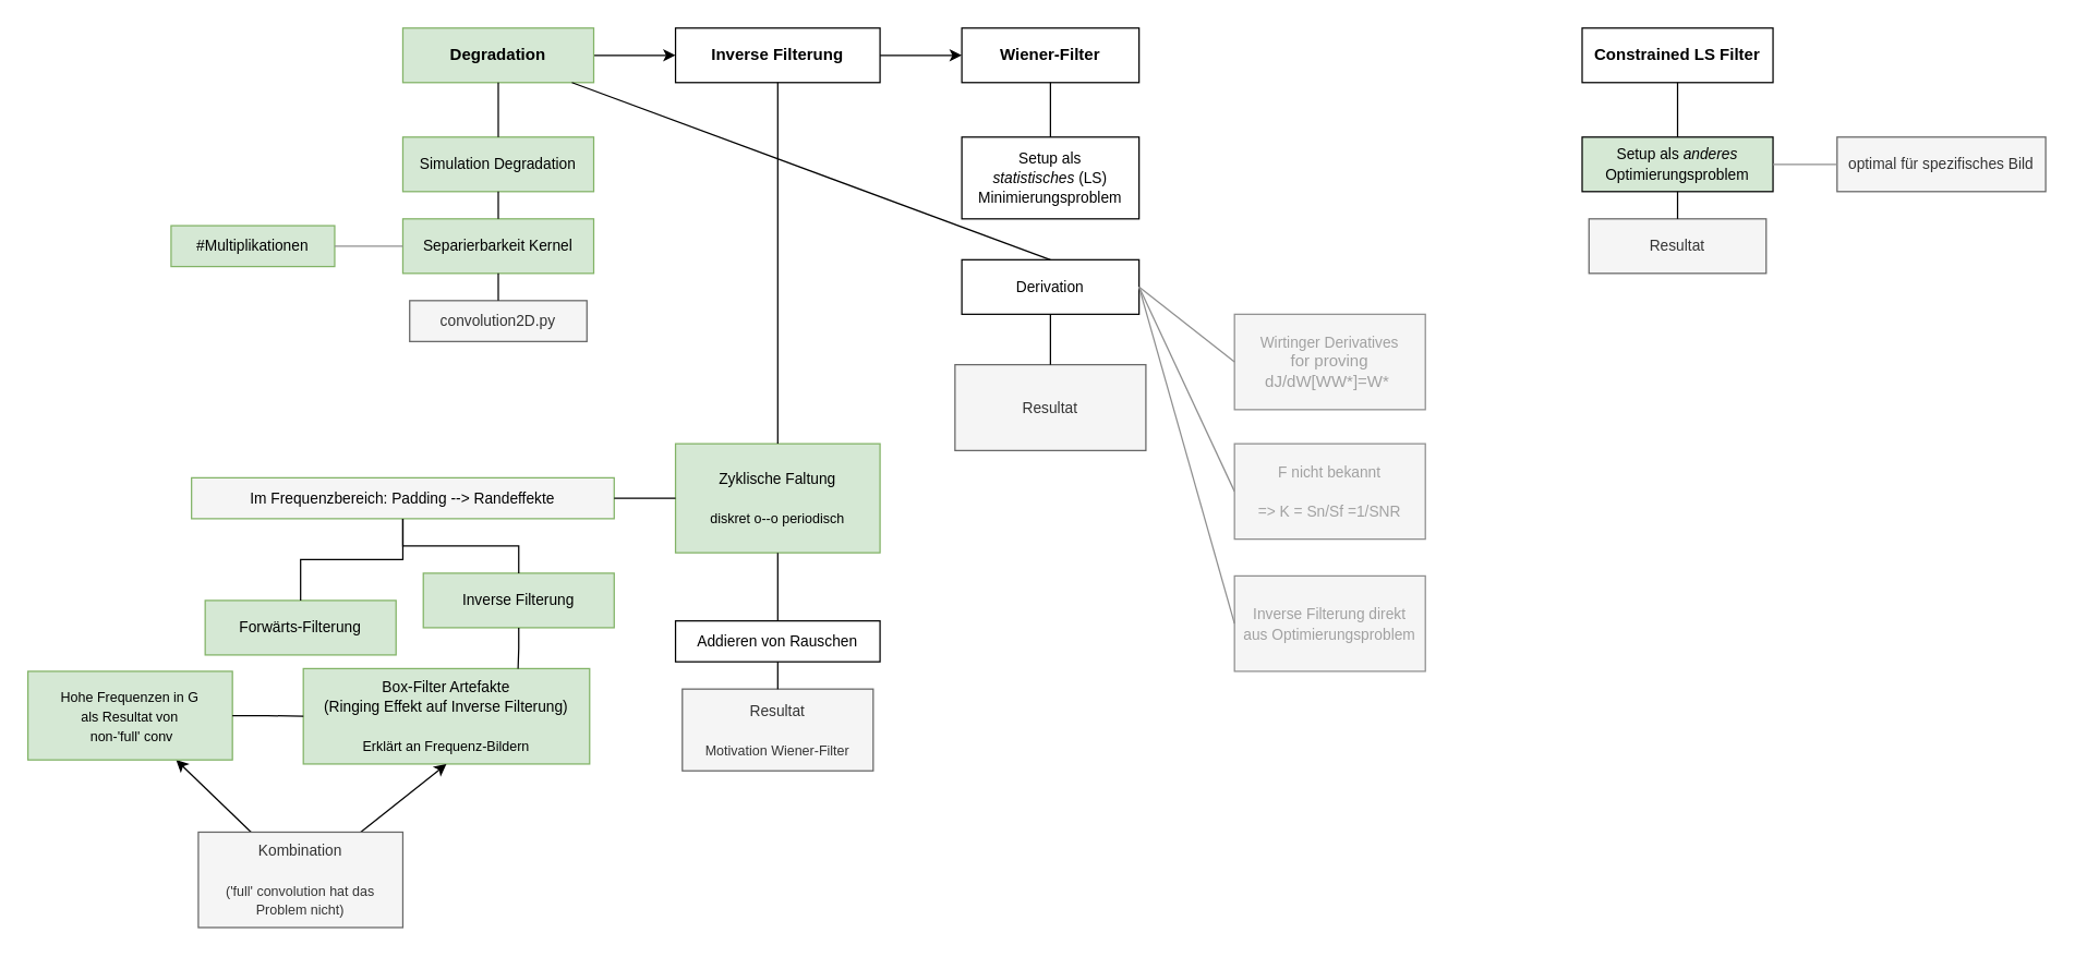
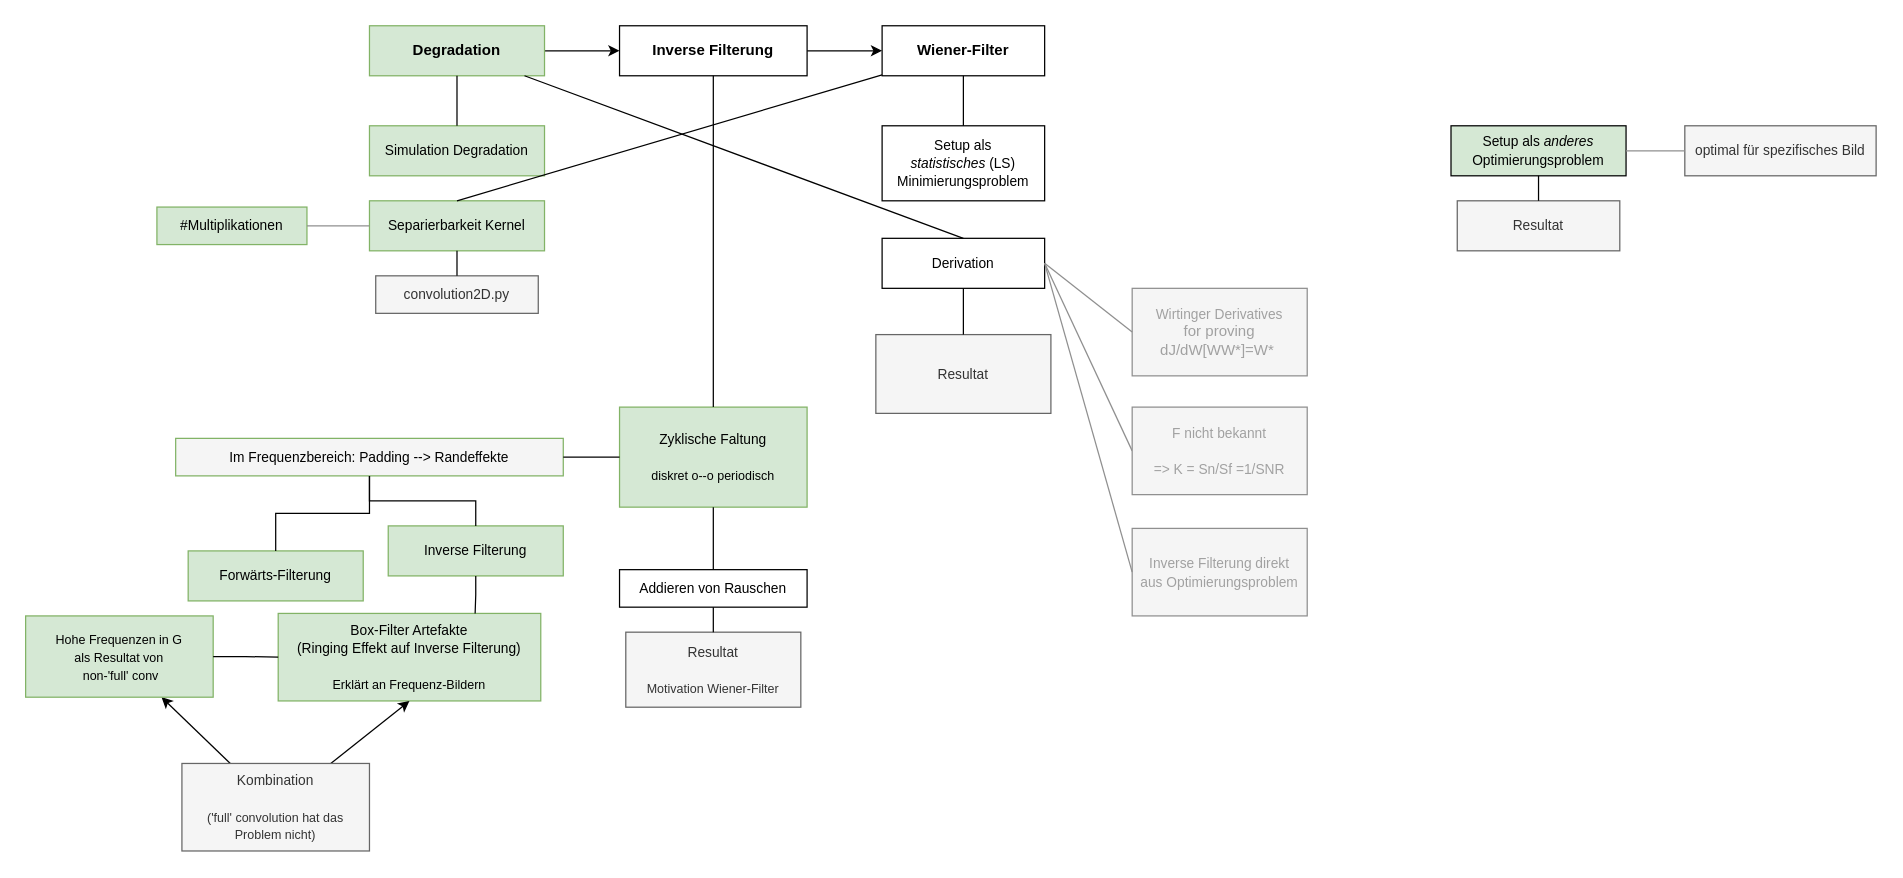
  <mxCell id="0" />
  <mxCell id="1" parent="0" />
  <mxCell id="2" style="edgeStyle=orthogonalEdgeStyle;rounded=0;orthogonalLoop=1;jettySize=auto;html=1;entryX=0;entryY=0.5;entryDx=0;entryDy=0;" parent="1" source="3" target="12" edge="1"><mxGeometry relative="1" as="geometry" /></mxCell>
  <mxCell id="3" value="&lt;b&gt;Inverse Filterung&lt;/b&gt;" style="rounded=0;whiteSpace=wrap;html=1;" parent="1" vertex="1"><mxGeometry x="495" y="20" width="150" height="40" as="geometry" /></mxCell>
  <mxCell id="4" value="&lt;font style=&quot;font-size: 11px;&quot;&gt;Separierbarkeit Kernel&lt;/font&gt;" style="rounded=0;whiteSpace=wrap;html=1;fillColor=#d5e8d4;strokeColor=#82b366;" parent="1" vertex="1"><mxGeometry x="295" y="160" width="140" height="40" as="geometry" /></mxCell>
  <mxCell id="5" style="edgeStyle=orthogonalEdgeStyle;rounded=0;orthogonalLoop=1;jettySize=auto;html=1;exitX=1;exitY=0.5;exitDx=0;exitDy=0;" parent="1" source="6" target="3" edge="1"><mxGeometry relative="1" as="geometry" /></mxCell>
  <mxCell id="6" value="Degradation" style="rounded=0;whiteSpace=wrap;html=1;fontStyle=1;fillColor=#d5e8d4;strokeColor=#82b366;" parent="1" vertex="1"><mxGeometry x="295" y="20" width="140" height="40" as="geometry" /></mxCell>
  <mxCell id="7" value="&lt;font style=&quot;&quot;&gt;&lt;font style=&quot;font-size: 11px;&quot;&gt;Zyklische Faltung&lt;/font&gt;&lt;br&gt;&lt;br&gt;&lt;span style=&quot;font-size: 10px;&quot;&gt;diskret o--o periodisch&lt;/span&gt;&lt;br&gt;&lt;/font&gt;" style="rounded=0;whiteSpace=wrap;html=1;fillColor=#d5e8d4;strokeColor=#82b366;" parent="1" vertex="1"><mxGeometry x="495" y="325" width="150" height="80" as="geometry" /></mxCell>
  <mxCell id="8" value="&lt;font style=&quot;font-size: 11px;&quot;&gt;Simulation Degradation&lt;br&gt;&lt;/font&gt;" style="rounded=0;whiteSpace=wrap;html=1;fillColor=#d5e8d4;strokeColor=#82b366;" parent="1" vertex="1"><mxGeometry x="295" y="100" width="140" height="40" as="geometry" /></mxCell>
  <mxCell id="9" value="" style="endArrow=none;html=1;rounded=0;exitX=0.5;exitY=0;exitDx=0;exitDy=0;entryX=0.5;entryY=1;entryDx=0;entryDy=0;" parent="1" source="8" target="6" edge="1"><mxGeometry width="50" height="50" relative="1" as="geometry"><mxPoint x="575" y="110" as="sourcePoint" /><mxPoint x="575" y="85" as="targetPoint" /></mxGeometry></mxCell>
- <mxCell id="10" value="" style="endArrow=none;html=1;rounded=0;exitX=0.5;exitY=0;exitDx=0;exitDy=0;entryX=0.5;entryY=1;entryDx=0;entryDy=0;" parent="1" source="4" target="8" edge="1"><mxGeometry width="50" height="50" relative="1" as="geometry"><mxPoint x="385" y="100" as="sourcePoint" /><mxPoint x="385" y="70" as="targetPoint" /></mxGeometry></mxCell>
+ <mxCell id="10" value="" style="endArrow=none;html=1;rounded=0;exitX=0.5;exitY=0;exitDx=0;exitDy=0;" parent="1" source="4" target="12" edge="1"><mxGeometry width="50" height="50" relative="1" as="geometry"><mxPoint x="385" y="100" as="sourcePoint" /><mxPoint x="385" y="70" as="targetPoint" /></mxGeometry></mxCell>
  <mxCell id="11" value="&lt;font style=&quot;font-size: 11px;&quot;&gt;Addieren von Rauschen&lt;br&gt;&lt;/font&gt;" style="rounded=0;whiteSpace=wrap;html=1;" parent="1" vertex="1"><mxGeometry x="495" y="455" width="150" height="30" as="geometry" /></mxCell>
  <mxCell id="12" value="&lt;b&gt;Wiener-Filter&lt;/b&gt;" style="rounded=0;whiteSpace=wrap;html=1;" parent="1" vertex="1"><mxGeometry x="705" y="20" width="130" height="40" as="geometry" /></mxCell>
  <mxCell id="13" value="&lt;font style=&quot;font-size: 11px;&quot;&gt;Setup als &lt;i&gt;statistisches&amp;nbsp;&lt;/i&gt;(LS) Minimierungsproblem&lt;br&gt;&lt;/font&gt;" style="rounded=0;whiteSpace=wrap;html=1;" parent="1" vertex="1"><mxGeometry x="705" y="100" width="130" height="60" as="geometry" /></mxCell>
  <mxCell id="14" value="" style="endArrow=none;html=1;rounded=0;exitX=0.5;exitY=0;exitDx=0;exitDy=0;entryX=0.5;entryY=1;entryDx=0;entryDy=0;" parent="1" source="7" target="3" edge="1"><mxGeometry width="50" height="50" relative="1" as="geometry"><mxPoint x="590" y="220" as="sourcePoint" /><mxPoint x="570" y="140" as="targetPoint" /></mxGeometry></mxCell>
  <mxCell id="15" value="&lt;font style=&quot;font-size: 11px;&quot;&gt;Derivation&lt;br&gt;&lt;/font&gt;" style="rounded=0;whiteSpace=wrap;html=1;" parent="1" vertex="1"><mxGeometry x="705" y="190" width="130" height="40" as="geometry" /></mxCell>
  <mxCell id="16" value="&lt;font style=&quot;&quot;&gt;&lt;span style=&quot;font-size: 11px;&quot;&gt;Wirtinger Derivatives&lt;/span&gt;&lt;br&gt;for proving dJ/dW[WW*]=W*&amp;nbsp;&lt;br&gt;&lt;/font&gt;" style="rounded=0;whiteSpace=wrap;html=1;fillColor=#f5f5f5;strokeColor=#8F8F8F;fontColor=#A1A1A1;" parent="1" vertex="1"><mxGeometry x="905" y="230" width="140" height="70" as="geometry" /></mxCell>
  <mxCell id="17" value="" style="endArrow=none;html=1;rounded=0;exitX=0.5;exitY=0;exitDx=0;exitDy=0;entryX=0.5;entryY=1;entryDx=0;entryDy=0;" parent="1" source="13" target="12" edge="1"><mxGeometry width="50" height="50" relative="1" as="geometry"><mxPoint x="580" y="110" as="sourcePoint" /><mxPoint x="580" y="70" as="targetPoint" /></mxGeometry></mxCell>
  <mxCell id="18" value="" style="endArrow=none;html=1;rounded=0;exitX=0.5;exitY=0;exitDx=0;exitDy=0;" parent="1" source="15" target="6" edge="1"><mxGeometry width="50" height="50" relative="1" as="geometry"><mxPoint x="780" y="110" as="sourcePoint" /><mxPoint x="780" y="70" as="targetPoint" /></mxGeometry></mxCell>
  <mxCell id="19" value="" style="endArrow=none;html=1;rounded=0;exitX=1;exitY=0.5;exitDx=0;exitDy=0;entryX=0;entryY=0.5;entryDx=0;entryDy=0;strokeColor=#8F8F8F;" parent="1" source="15" target="16" edge="1"><mxGeometry width="50" height="50" relative="1" as="geometry"><mxPoint x="780" y="110" as="sourcePoint" /><mxPoint x="780" y="70" as="targetPoint" /></mxGeometry></mxCell>
  <mxCell id="20" value="" style="endArrow=none;html=1;rounded=0;exitX=1;exitY=0.5;exitDx=0;exitDy=0;entryX=0;entryY=0.5;entryDx=0;entryDy=0;strokeColor=#8F8F8F;" parent="1" source="15" target="21" edge="1"><mxGeometry width="50" height="50" relative="1" as="geometry"><mxPoint x="845" y="190" as="sourcePoint" /><mxPoint x="985" y="315" as="targetPoint" /></mxGeometry></mxCell>
  <mxCell id="21" value="&lt;font style=&quot;font-size: 11px;&quot;&gt;F nicht bekannt&lt;br&gt;&lt;br&gt;=&amp;gt; K = Sn/Sf =1/SNR&lt;br&gt;&lt;/font&gt;" style="rounded=0;whiteSpace=wrap;html=1;fillColor=#f5f5f5;strokeColor=#8F8F8F;fontColor=#A1A1A1;" parent="1" vertex="1"><mxGeometry x="905" y="325" width="140" height="70" as="geometry" /></mxCell>
  <mxCell id="22" value="&lt;font style=&quot;font-size: 11px;&quot;&gt;Inverse Filterung direkt &lt;br&gt;aus Optimierungsproblem&lt;br&gt;&lt;/font&gt;" style="rounded=0;whiteSpace=wrap;html=1;fillColor=#f5f5f5;strokeColor=#8F8F8F;fontColor=#A1A1A1;" parent="1" vertex="1"><mxGeometry x="905" y="422" width="140" height="70" as="geometry" /></mxCell>
  <mxCell id="23" value="" style="endArrow=none;html=1;rounded=0;exitX=1;exitY=0.5;exitDx=0;exitDy=0;strokeColor=#8F8F8F;entryX=0;entryY=0.5;entryDx=0;entryDy=0;" parent="1" source="15" target="22" edge="1"><mxGeometry width="50" height="50" relative="1" as="geometry"><mxPoint x="845" y="190" as="sourcePoint" /><mxPoint x="985" y="399" as="targetPoint" /></mxGeometry></mxCell>
  <mxCell id="24" value="&lt;font style=&quot;&quot;&gt;&lt;span style=&quot;font-size: 11px;&quot;&gt;Forwärts-Filterung&lt;/span&gt;&lt;br&gt;&lt;/font&gt;" style="rounded=0;whiteSpace=wrap;html=1;fillColor=#d5e8d4;strokeColor=#82b366;" parent="1" vertex="1"><mxGeometry x="150" y="440" width="140" height="40" as="geometry" /></mxCell>
  <mxCell id="25" value="&lt;span style=&quot;font-size: 11px;&quot;&gt;Resultat&lt;/span&gt;&lt;br&gt;&lt;br&gt;&lt;font style=&quot;font-size: 10px;&quot;&gt;Motivation Wiener-Filter&lt;/font&gt;" style="rounded=0;whiteSpace=wrap;html=1;fillColor=#f5f5f5;strokeColor=#666666;fontColor=#333333;" parent="1" vertex="1"><mxGeometry x="500" y="505" width="140" height="60" as="geometry" /></mxCell>
  <mxCell id="26" value="" style="endArrow=none;html=1;rounded=0;exitX=0.5;exitY=1;exitDx=0;exitDy=0;entryX=0.5;entryY=0;entryDx=0;entryDy=0;" parent="1" source="11" target="25" edge="1"><mxGeometry width="50" height="50" relative="1" as="geometry"><mxPoint x="580" y="465" as="sourcePoint" /><mxPoint x="580" y="442" as="targetPoint" /></mxGeometry></mxCell>
  <mxCell id="27" value="&lt;font style=&quot;&quot;&gt;&lt;span style=&quot;font-size: 11px;&quot;&gt;Resultat&lt;/span&gt;&lt;br&gt;&lt;/font&gt;" style="rounded=0;whiteSpace=wrap;html=1;fillColor=#f5f5f5;strokeColor=#666666;fontColor=#333333;" parent="1" vertex="1"><mxGeometry x="700" y="267" width="140" height="63" as="geometry" /></mxCell>
  <mxCell id="28" value="" style="endArrow=none;html=1;rounded=0;exitX=0.5;exitY=0;exitDx=0;exitDy=0;entryX=0.5;entryY=1;entryDx=0;entryDy=0;" parent="1" source="27" target="15" edge="1"><mxGeometry width="50" height="50" relative="1" as="geometry"><mxPoint x="780" y="170" as="sourcePoint" /><mxPoint x="780" y="150" as="targetPoint" /></mxGeometry></mxCell>
- <mxCell id="29" value="&lt;b&gt;Constrained LS Filter&lt;br&gt;&lt;/b&gt;" style="rounded=0;whiteSpace=wrap;html=1;" parent="1" vertex="1"><mxGeometry x="1160" y="20" width="140" height="40" as="geometry" /></mxCell>
  <mxCell id="30" value="&lt;font style=&quot;font-size: 11px;&quot;&gt;Setup als &lt;i&gt;anderes &lt;/i&gt;Optimierungsproblem&lt;br&gt;&lt;/font&gt;" style="rounded=0;whiteSpace=wrap;html=1;fillColor=#d5e8d4;" parent="1" vertex="1"><mxGeometry x="1160" y="100" width="140" height="40" as="geometry" /></mxCell>
- <mxCell id="31" value="" style="endArrow=none;html=1;rounded=0;exitX=0.5;exitY=0;exitDx=0;exitDy=0;entryX=0.5;entryY=1;entryDx=0;entryDy=0;" parent="1" source="30" target="29" edge="1"><mxGeometry width="50" height="50" relative="1" as="geometry"><mxPoint x="1035" y="110" as="sourcePoint" /><mxPoint x="1035" y="70" as="targetPoint" /></mxGeometry></mxCell>
  <mxCell id="32" value="&lt;font style=&quot;&quot;&gt;&lt;span style=&quot;font-size: 11px;&quot;&gt;optimal für spezifisches Bild&lt;/span&gt;&lt;br&gt;&lt;/font&gt;" style="rounded=0;whiteSpace=wrap;html=1;fillColor=#f5f5f5;strokeColor=#666666;fontColor=#333333;" parent="1" vertex="1"><mxGeometry x="1347" y="100" width="153" height="40" as="geometry" /></mxCell>
  <mxCell id="33" value="" style="endArrow=none;html=1;rounded=0;exitX=1;exitY=0.5;exitDx=0;exitDy=0;entryX=0;entryY=0.5;entryDx=0;entryDy=0;strokeColor=#8F8F8F;" parent="1" source="30" target="32" edge="1"><mxGeometry width="50" height="50" relative="1" as="geometry"><mxPoint x="1100" y="190" as="sourcePoint" /><mxPoint x="1170" y="205" as="targetPoint" /></mxGeometry></mxCell>
  <mxCell id="34" value="&lt;font style=&quot;&quot;&gt;&lt;span style=&quot;font-size: 11px;&quot;&gt;Resultat&lt;/span&gt;&lt;br&gt;&lt;/font&gt;" style="rounded=0;whiteSpace=wrap;html=1;fillColor=#f5f5f5;strokeColor=#666666;fontColor=#333333;" parent="1" vertex="1"><mxGeometry x="1165" y="160" width="130" height="40" as="geometry" /></mxCell>
  <mxCell id="35" value="" style="endArrow=none;html=1;rounded=0;exitX=0.5;exitY=0;exitDx=0;exitDy=0;entryX=0.5;entryY=1;entryDx=0;entryDy=0;" parent="1" source="34" target="30" edge="1"><mxGeometry width="50" height="50" relative="1" as="geometry"><mxPoint x="1240" y="110" as="sourcePoint" /><mxPoint x="1240" y="70" as="targetPoint" /></mxGeometry></mxCell>
  <mxCell id="36" value="&lt;font style=&quot;&quot;&gt;&lt;span style=&quot;font-size: 11px;&quot;&gt;convolution2D.py&lt;/span&gt;&lt;br&gt;&lt;/font&gt;" style="rounded=0;whiteSpace=wrap;html=1;fillColor=#f5f5f5;strokeColor=#666666;fontColor=#333333;" parent="1" vertex="1"><mxGeometry x="300" y="220" width="130" height="30" as="geometry" /></mxCell>
  <mxCell id="37" value="" style="endArrow=none;html=1;rounded=0;exitX=0.5;exitY=1;exitDx=0;exitDy=0;entryX=0.5;entryY=0;entryDx=0;entryDy=0;" parent="1" source="4" target="36" edge="1"><mxGeometry width="50" height="50" relative="1" as="geometry"><mxPoint x="375" y="170" as="sourcePoint" /><mxPoint x="375" y="150" as="targetPoint" /></mxGeometry></mxCell>
  <mxCell id="38" value="&lt;font style=&quot;font-size: 11px;&quot;&gt;#Multiplikationen&lt;br&gt;&lt;/font&gt;" style="rounded=0;whiteSpace=wrap;html=1;fillColor=#d5e8d4;strokeColor=#82b366;" parent="1" vertex="1"><mxGeometry x="125" y="165" width="120" height="30" as="geometry" /></mxCell>
  <mxCell id="39" value="" style="endArrow=none;html=1;rounded=0;exitX=1;exitY=0.5;exitDx=0;exitDy=0;entryX=0;entryY=0.5;entryDx=0;entryDy=0;strokeColor=#8F8F8F;" parent="1" source="38" target="4" edge="1"><mxGeometry width="50" height="50" relative="1" as="geometry"><mxPoint x="845" y="220" as="sourcePoint" /><mxPoint x="915" y="275" as="targetPoint" /></mxGeometry></mxCell>
  <mxCell id="40" value="&lt;font style=&quot;&quot;&gt;&lt;span style=&quot;font-size: 11px;&quot;&gt;Box-Filter Artefakte &lt;br&gt;(Ringing Effekt auf Inverse Filterung)&lt;/span&gt;&lt;br&gt;&lt;br&gt;&lt;font style=&quot;font-size: 10px;&quot;&gt;Erklärt an Frequenz-Bildern&lt;/font&gt;&lt;br&gt;&lt;/font&gt;" style="rounded=0;whiteSpace=wrap;html=1;fillColor=#d5e8d4;strokeColor=#82b366;" vertex="1" parent="1"><mxGeometry x="222" y="490" width="210" height="70" as="geometry" /></mxCell>
  <mxCell id="41" value="&lt;font style=&quot;&quot;&gt;&lt;span style=&quot;font-size: 11px;&quot;&gt;Im Frequenzbereich: Padding --&amp;gt; Randeffekte&lt;/span&gt;&lt;br&gt;&lt;/font&gt;" style="rounded=0;whiteSpace=wrap;html=1;fillColor=#f5f5f5;strokeColor=#82b366;" vertex="1" parent="1"><mxGeometry x="140" y="350" width="310" height="30" as="geometry" /></mxCell>
  <mxCell id="42" value="" style="endArrow=none;html=1;rounded=0;exitX=1;exitY=0.5;exitDx=0;exitDy=0;entryX=0;entryY=0.5;entryDx=0;entryDy=0;" edge="1" parent="1" source="41" target="7"><mxGeometry width="50" height="50" relative="1" as="geometry"><mxPoint x="485" y="479" as="sourcePoint" /><mxPoint x="520" y="479" as="targetPoint" /></mxGeometry></mxCell>
  <mxCell id="43" style="rounded=0;orthogonalLoop=1;jettySize=auto;html=1;entryX=0.5;entryY=1;entryDx=0;entryDy=0;" edge="1" parent="1" source="45" target="40"><mxGeometry relative="1" as="geometry" /></mxCell>
  <mxCell id="44" style="rounded=0;orthogonalLoop=1;jettySize=auto;html=1;" edge="1" parent="1" source="45" target="51"><mxGeometry relative="1" as="geometry" /></mxCell>
  <mxCell id="45" value="&lt;font style=&quot;font-size: 10px;&quot;&gt;&lt;span style=&quot;font-size: 11px;&quot;&gt;&lt;br&gt;Kombination&lt;br&gt;&lt;/span&gt;&lt;br&gt;(&lt;/font&gt;&lt;font size=&quot;1&quot; style=&quot;&quot;&gt;'full' convolution hat das Problem nicht&lt;/font&gt;&lt;font style=&quot;font-size: 10px;&quot;&gt;)&lt;br&gt;&lt;br&gt;&lt;/font&gt;" style="rounded=0;whiteSpace=wrap;html=1;fillColor=#f5f5f5;fontColor=#333333;strokeColor=#666666;" vertex="1" parent="1"><mxGeometry x="145" y="610" width="150" height="70" as="geometry" /></mxCell>
  <mxCell id="46" value="" style="endArrow=none;html=1;rounded=0;exitX=0.5;exitY=1;exitDx=0;exitDy=0;entryX=0.5;entryY=0;entryDx=0;entryDy=0;edgeStyle=orthogonalEdgeStyle;" edge="1" parent="1" source="41" target="24"><mxGeometry width="50" height="50" relative="1" as="geometry"><mxPoint x="375" y="375" as="sourcePoint" /><mxPoint x="435" y="410" as="targetPoint" /></mxGeometry></mxCell>
  <mxCell id="47" value="&lt;font style=&quot;&quot;&gt;&lt;span style=&quot;font-size: 11px;&quot;&gt;Inverse Filterung&lt;/span&gt;&lt;br&gt;&lt;/font&gt;" style="rounded=0;whiteSpace=wrap;html=1;fillColor=#d5e8d4;strokeColor=#82b366;" vertex="1" parent="1"><mxGeometry x="310" y="420" width="140" height="40" as="geometry" /></mxCell>
  <mxCell id="48" value="" style="endArrow=none;html=1;rounded=0;exitX=0.5;exitY=1;exitDx=0;exitDy=0;entryX=0.5;entryY=0;entryDx=0;entryDy=0;edgeStyle=orthogonalEdgeStyle;" edge="1" parent="1" source="41" target="47"><mxGeometry width="50" height="50" relative="1" as="geometry"><mxPoint x="300" y="390" as="sourcePoint" /><mxPoint x="135" y="440" as="targetPoint" /></mxGeometry></mxCell>
  <mxCell id="49" value="" style="endArrow=none;html=1;rounded=0;exitX=0.5;exitY=0;exitDx=0;exitDy=0;entryX=0.5;entryY=1;entryDx=0;entryDy=0;" edge="1" parent="1" source="11" target="7"><mxGeometry width="50" height="50" relative="1" as="geometry"><mxPoint x="365" y="610" as="sourcePoint" /><mxPoint x="505" y="375" as="targetPoint" /></mxGeometry></mxCell>
  <mxCell id="50" value="" style="endArrow=none;html=1;rounded=0;exitX=0.5;exitY=1;exitDx=0;exitDy=0;entryX=0.75;entryY=0;entryDx=0;entryDy=0;edgeStyle=orthogonalEdgeStyle;" edge="1" parent="1" source="47" target="40"><mxGeometry width="50" height="50" relative="1" as="geometry"><mxPoint x="330" y="390" as="sourcePoint" /><mxPoint x="390" y="430" as="targetPoint" /></mxGeometry></mxCell>
  <mxCell id="51" value="&lt;font style=&quot;font-size: 10px;&quot;&gt;&lt;font style=&quot;font-size: 10px;&quot;&gt;Hohe Frequenzen in G&lt;br&gt;als Resultat von&lt;br&gt;&lt;/font&gt;&lt;font style=&quot;font-size: 10px;&quot;&gt;&amp;nbsp;non-'full' conv&lt;/font&gt;&lt;br&gt;&lt;/font&gt;" style="rounded=0;whiteSpace=wrap;html=1;fillColor=#d5e8d4;strokeColor=#82b366;" vertex="1" parent="1"><mxGeometry x="20" y="492" width="150" height="65" as="geometry" /></mxCell>
  <mxCell id="52" value="" style="endArrow=none;html=1;rounded=0;edgeStyle=orthogonalEdgeStyle;" edge="1" parent="1" source="51" target="40"><mxGeometry width="50" height="50" relative="1" as="geometry"><mxPoint x="110" y="575" as="sourcePoint" /><mxPoint x="105" y="555" as="targetPoint" /></mxGeometry></mxCell>
